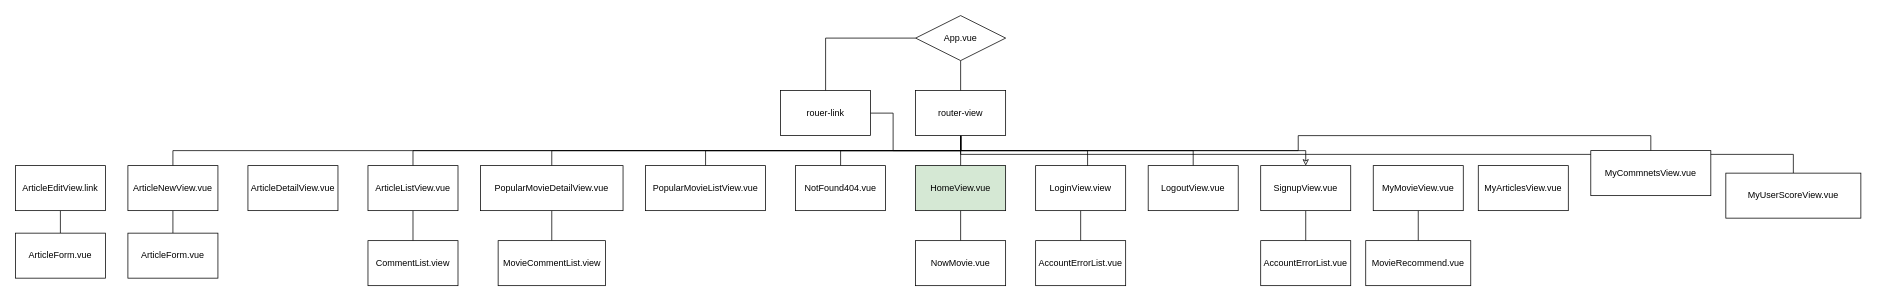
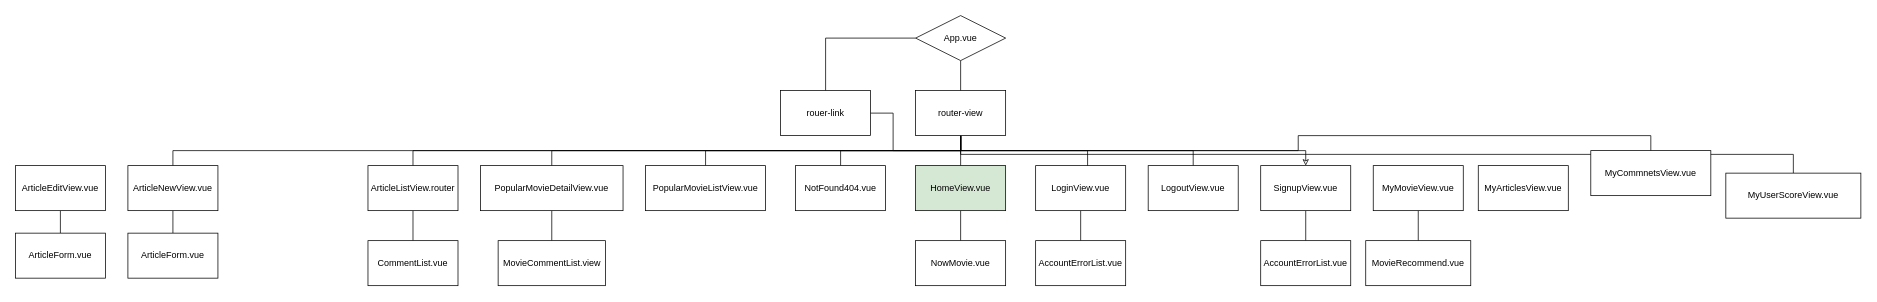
  <mxCell id="0" />
  <mxCell id="1" parent="0" />
  <mxCell id="2" value="" style="edgeStyle=orthogonalEdgeStyle;rounded=0;orthogonalLoop=1;jettySize=auto;html=1;endArrow=none;endFill=0;" edge="1" parent="1" source="4" target="18"><mxGeometry relative="1" as="geometry" /></mxCell>
  <mxCell id="3" style="edgeStyle=orthogonalEdgeStyle;rounded=0;orthogonalLoop=1;jettySize=auto;html=1;endArrow=none;endFill=0;" edge="1" parent="1" source="4" target="5"><mxGeometry relative="1" as="geometry" /></mxCell>
  <mxCell id="4" value="App.vue" style="rhombus;whiteSpace=wrap;html=1;" vertex="1" parent="1"><mxGeometry x="1220" y="20" width="120" height="60" as="geometry" /></mxCell>
  <mxCell id="5" value="rouer-link" style="rounded=0;whiteSpace=wrap;html=1;" vertex="1" parent="1"><mxGeometry x="1040" y="120" width="120" height="60" as="geometry" /></mxCell>
  <mxCell id="6" style="edgeStyle=orthogonalEdgeStyle;rounded=0;orthogonalLoop=1;jettySize=auto;html=1;exitX=0.5;exitY=1;exitDx=0;exitDy=0;endArrow=none;endFill=0;" edge="1" parent="1" source="18" target="27"><mxGeometry relative="1" as="geometry"><Array as="points"><mxPoint x="1280" y="220" /></Array></mxGeometry></mxCell>
  <mxCell id="7" style="edgeStyle=orthogonalEdgeStyle;rounded=0;orthogonalLoop=1;jettySize=auto;html=1;exitX=0.5;exitY=1;exitDx=0;exitDy=0;entryX=0.5;entryY=0;entryDx=0;entryDy=0;endArrow=none;endFill=0;" edge="1" parent="1" source="18" target="36"><mxGeometry relative="1" as="geometry" /></mxCell>
  <mxCell id="8" style="edgeStyle=orthogonalEdgeStyle;rounded=0;orthogonalLoop=1;jettySize=auto;html=1;exitX=0.5;exitY=1;exitDx=0;exitDy=0;entryX=0.5;entryY=0;entryDx=0;entryDy=0;endArrow=none;endFill=0;" edge="1" parent="1" source="18" target="39"><mxGeometry relative="1" as="geometry" /></mxCell>
  <mxCell id="9" style="edgeStyle=orthogonalEdgeStyle;rounded=0;orthogonalLoop=1;jettySize=auto;html=1;exitX=0.5;exitY=1;exitDx=0;exitDy=0;entryX=0.5;entryY=0;entryDx=0;entryDy=0;endArrow=none;endFill=0;" edge="1" parent="1" source="18" target="38"><mxGeometry relative="1" as="geometry" /></mxCell>
  <mxCell id="10" style="edgeStyle=orthogonalEdgeStyle;rounded=0;orthogonalLoop=1;jettySize=auto;html=1;exitX=0.5;exitY=1;exitDx=0;exitDy=0;entryX=0.5;entryY=0;entryDx=0;entryDy=0;endArrow=none;endFill=0;" edge="1" parent="1" source="18" target="23"><mxGeometry relative="1" as="geometry" /></mxCell>
  <mxCell id="11" style="edgeStyle=orthogonalEdgeStyle;rounded=0;orthogonalLoop=1;jettySize=auto;html=1;exitX=0.5;exitY=1;exitDx=0;exitDy=0;endArrow=none;endFill=0;" edge="1" parent="1" source="18" target="25"><mxGeometry relative="1" as="geometry" /></mxCell>
  <mxCell id="12" style="edgeStyle=orthogonalEdgeStyle;rounded=0;orthogonalLoop=1;jettySize=auto;html=1;exitX=0.5;exitY=1;exitDx=0;exitDy=0;entryX=0.577;entryY=0.012;entryDx=0;entryDy=0;entryPerimeter=0;endArrow=none;endFill=0;" edge="1" parent="1" source="18" target="29"><mxGeometry relative="1" as="geometry" /></mxCell>
  <mxCell id="13" style="edgeStyle=orthogonalEdgeStyle;rounded=0;orthogonalLoop=1;jettySize=auto;html=1;exitX=0.5;exitY=1;exitDx=0;exitDy=0;endArrow=none;endFill=0;" edge="1" parent="1" source="18" target="30"><mxGeometry relative="1" as="geometry" /></mxCell>
  <mxCell id="14" style="edgeStyle=orthogonalEdgeStyle;rounded=0;orthogonalLoop=1;jettySize=auto;html=1;exitX=0.5;exitY=1;exitDx=0;exitDy=0;endArrow=classic;endFill=0;" edge="1" parent="1" source="18" target="41"><mxGeometry relative="1" as="geometry" /></mxCell>
  <mxCell id="15" style="edgeStyle=orthogonalEdgeStyle;rounded=0;orthogonalLoop=1;jettySize=auto;html=1;exitX=0.5;exitY=1;exitDx=0;exitDy=0;endArrow=none;endFill=0;" edge="1" parent="1" source="18" target="5"><mxGeometry relative="1" as="geometry" /></mxCell>
  <mxCell id="16" style="edgeStyle=orthogonalEdgeStyle;rounded=0;orthogonalLoop=1;jettySize=auto;html=1;exitX=0.5;exitY=1;exitDx=0;exitDy=0;endArrow=none;endFill=0;" edge="1" parent="1" source="18" target="32"><mxGeometry relative="1" as="geometry" /></mxCell>
  <mxCell id="17" style="edgeStyle=orthogonalEdgeStyle;rounded=0;orthogonalLoop=1;jettySize=auto;html=1;exitX=0.5;exitY=1;exitDx=0;exitDy=0;endArrow=none;endFill=0;" edge="1" parent="1" source="18" target="35"><mxGeometry relative="1" as="geometry" /></mxCell>
  <mxCell id="18" value="router-view" style="rounded=0;whiteSpace=wrap;html=1;" vertex="1" parent="1"><mxGeometry x="1220" y="120" width="120" height="60" as="geometry" /></mxCell>
- <mxCell id="19" value="ArticleDetailView.vue" style="rounded=0;whiteSpace=wrap;html=1;" vertex="1" parent="1"><mxGeometry x="330" y="220" width="120" height="60" as="geometry" /></mxCell>
  <mxCell id="20" style="edgeStyle=orthogonalEdgeStyle;rounded=0;orthogonalLoop=1;jettySize=auto;html=1;exitX=0.5;exitY=1;exitDx=0;exitDy=0;entryX=0.5;entryY=0;entryDx=0;entryDy=0;endArrow=none;endFill=0;" edge="1" parent="1" source="21" target="43"><mxGeometry relative="1" as="geometry" /></mxCell>
- <mxCell id="21" value="ArticleEditView.link" style="rounded=0;whiteSpace=wrap;html=1;" vertex="1" parent="1"><mxGeometry x="20" y="220" width="120" height="60" as="geometry" /></mxCell>
+ <mxCell id="21" value="ArticleEditView.vue" style="rounded=0;whiteSpace=wrap;html=1;" vertex="1" parent="1"><mxGeometry x="20" y="220" width="120" height="60" as="geometry" /></mxCell>
  <mxCell id="22" style="edgeStyle=orthogonalEdgeStyle;rounded=0;orthogonalLoop=1;jettySize=auto;html=1;exitX=0.5;exitY=1;exitDx=0;exitDy=0;entryX=0.5;entryY=0;entryDx=0;entryDy=0;endArrow=none;endFill=0;" edge="1" parent="1" source="23" target="42"><mxGeometry relative="1" as="geometry" /></mxCell>
- <mxCell id="23" value="ArticleListView.vue" style="rounded=0;whiteSpace=wrap;html=1;" vertex="1" parent="1"><mxGeometry x="490" y="220" width="120" height="60" as="geometry" /></mxCell>
+ <mxCell id="23" value="ArticleListView.router" style="rounded=0;whiteSpace=wrap;html=1;" vertex="1" parent="1"><mxGeometry x="490" y="220" width="120" height="60" as="geometry" /></mxCell>
  <mxCell id="24" style="edgeStyle=orthogonalEdgeStyle;rounded=0;orthogonalLoop=1;jettySize=auto;html=1;exitX=0.5;exitY=1;exitDx=0;exitDy=0;entryX=0.5;entryY=0;entryDx=0;entryDy=0;endArrow=none;endFill=0;" edge="1" parent="1" source="25" target="44"><mxGeometry relative="1" as="geometry" /></mxCell>
  <mxCell id="25" value="ArticleNewView.vue" style="rounded=0;whiteSpace=wrap;html=1;" vertex="1" parent="1"><mxGeometry x="170" y="220" width="120" height="60" as="geometry" /></mxCell>
  <mxCell id="26" style="edgeStyle=orthogonalEdgeStyle;rounded=0;orthogonalLoop=1;jettySize=auto;html=1;exitX=0.5;exitY=1;exitDx=0;exitDy=0;entryX=0.5;entryY=0;entryDx=0;entryDy=0;endArrow=none;endFill=0;" edge="1" parent="1" source="27" target="45"><mxGeometry relative="1" as="geometry" /></mxCell>
  <mxCell id="27" value="HomeView.vue" style="rounded=0;whiteSpace=wrap;html=1;fillColor=#d5e8d4;" vertex="1" parent="1"><mxGeometry x="1220" y="220" width="120" height="60" as="geometry" /></mxCell>
  <mxCell id="28" style="edgeStyle=orthogonalEdgeStyle;rounded=0;orthogonalLoop=1;jettySize=auto;html=1;exitX=0.5;exitY=1;exitDx=0;exitDy=0;endArrow=none;endFill=0;" edge="1" parent="1" source="29" target="46"><mxGeometry relative="1" as="geometry" /></mxCell>
- <mxCell id="29" value="LoginView.view" style="rounded=0;whiteSpace=wrap;html=1;" vertex="1" parent="1"><mxGeometry x="1380" y="220" width="120" height="60" as="geometry" /></mxCell>
+ <mxCell id="29" value="LoginView.vue" style="rounded=0;whiteSpace=wrap;html=1;" vertex="1" parent="1"><mxGeometry x="1380" y="220" width="120" height="60" as="geometry" /></mxCell>
  <mxCell id="30" value="LogoutView.vue" style="rounded=0;whiteSpace=wrap;html=1;" vertex="1" parent="1"><mxGeometry x="1530" y="220" width="120" height="60" as="geometry" /></mxCell>
  <mxCell id="31" value="MyArticlesView.vue" style="rounded=0;whiteSpace=wrap;html=1;" vertex="1" parent="1"><mxGeometry x="1970" y="220" width="120" height="60" as="geometry" /></mxCell>
  <mxCell id="32" value="MyCommnetsView.vue" style="rounded=0;whiteSpace=wrap;html=1;" vertex="1" parent="1"><mxGeometry x="2120" y="200" width="160" height="60" as="geometry" /></mxCell>
  <mxCell id="33" style="edgeStyle=orthogonalEdgeStyle;rounded=0;orthogonalLoop=1;jettySize=auto;html=1;exitX=0.5;exitY=1;exitDx=0;exitDy=0;endArrow=none;endFill=0;" edge="1" parent="1" source="34" target="47"><mxGeometry relative="1" as="geometry" /></mxCell>
  <mxCell id="34" value="MyMovieView.vue" style="rounded=0;whiteSpace=wrap;html=1;" vertex="1" parent="1"><mxGeometry x="1830" y="220" width="120" height="60" as="geometry" /></mxCell>
  <mxCell id="35" value="MyUserScoreView.vue" style="rounded=0;whiteSpace=wrap;html=1;" vertex="1" parent="1"><mxGeometry x="2300" y="230" width="180" height="60" as="geometry" /></mxCell>
  <mxCell id="36" value="NotFound404.vue" style="rounded=0;whiteSpace=wrap;html=1;" vertex="1" parent="1"><mxGeometry x="1060" y="220" width="120" height="60" as="geometry" /></mxCell>
  <mxCell id="37" style="edgeStyle=orthogonalEdgeStyle;rounded=0;orthogonalLoop=1;jettySize=auto;html=1;exitX=0.5;exitY=1;exitDx=0;exitDy=0;endArrow=none;endFill=0;" edge="1" parent="1" source="38" target="48"><mxGeometry relative="1" as="geometry" /></mxCell>
  <mxCell id="38" value="PopularMovieDetailView.vue" style="rounded=0;whiteSpace=wrap;html=1;" vertex="1" parent="1"><mxGeometry x="640" y="220" width="190" height="60" as="geometry" /></mxCell>
  <mxCell id="39" value="PopularMovieListView.vue" style="rounded=0;whiteSpace=wrap;html=1;" vertex="1" parent="1"><mxGeometry x="860" y="220" width="160" height="60" as="geometry" /></mxCell>
  <mxCell id="40" style="edgeStyle=orthogonalEdgeStyle;rounded=0;orthogonalLoop=1;jettySize=auto;html=1;exitX=0.5;exitY=1;exitDx=0;exitDy=0;endArrow=none;endFill=0;" edge="1" parent="1" source="41" target="49"><mxGeometry relative="1" as="geometry" /></mxCell>
  <mxCell id="41" value="SignupView.vue" style="rounded=0;whiteSpace=wrap;html=1;" vertex="1" parent="1"><mxGeometry x="1680" y="220" width="120" height="60" as="geometry" /></mxCell>
- <mxCell id="42" value="CommentList.view" style="rounded=0;whiteSpace=wrap;html=1;" vertex="1" parent="1"><mxGeometry x="490" y="320" width="120" height="60" as="geometry" /></mxCell>
+ <mxCell id="42" value="CommentList.vue" style="rounded=0;whiteSpace=wrap;html=1;" vertex="1" parent="1"><mxGeometry x="490" y="320" width="120" height="60" as="geometry" /></mxCell>
  <mxCell id="43" value="ArticleForm.vue" style="rounded=0;whiteSpace=wrap;html=1;" vertex="1" parent="1"><mxGeometry x="20" y="310" width="120" height="60" as="geometry" /></mxCell>
  <mxCell id="44" value="ArticleForm.vue" style="rounded=0;whiteSpace=wrap;html=1;" vertex="1" parent="1"><mxGeometry x="170" y="310" width="120" height="60" as="geometry" /></mxCell>
  <mxCell id="45" value="NowMovie.vue" style="rounded=0;whiteSpace=wrap;html=1;" vertex="1" parent="1"><mxGeometry x="1220" y="320" width="120" height="60" as="geometry" /></mxCell>
  <mxCell id="46" value="AccountErrorList.vue" style="rounded=0;whiteSpace=wrap;html=1;" vertex="1" parent="1"><mxGeometry x="1380" y="320" width="120" height="60" as="geometry" /></mxCell>
  <mxCell id="47" value="MovieRecommend.vue" style="rounded=0;whiteSpace=wrap;html=1;" vertex="1" parent="1"><mxGeometry x="1820" y="320" width="140" height="60" as="geometry" /></mxCell>
  <mxCell id="48" value="MovieCommentList.view" style="rounded=0;whiteSpace=wrap;html=1;" vertex="1" parent="1"><mxGeometry x="663.5" y="320" width="143" height="60" as="geometry" /></mxCell>
  <mxCell id="49" value="AccountErrorList.vue" style="rounded=0;whiteSpace=wrap;html=1;" vertex="1" parent="1"><mxGeometry x="1680" y="320" width="120" height="60" as="geometry" /></mxCell>
